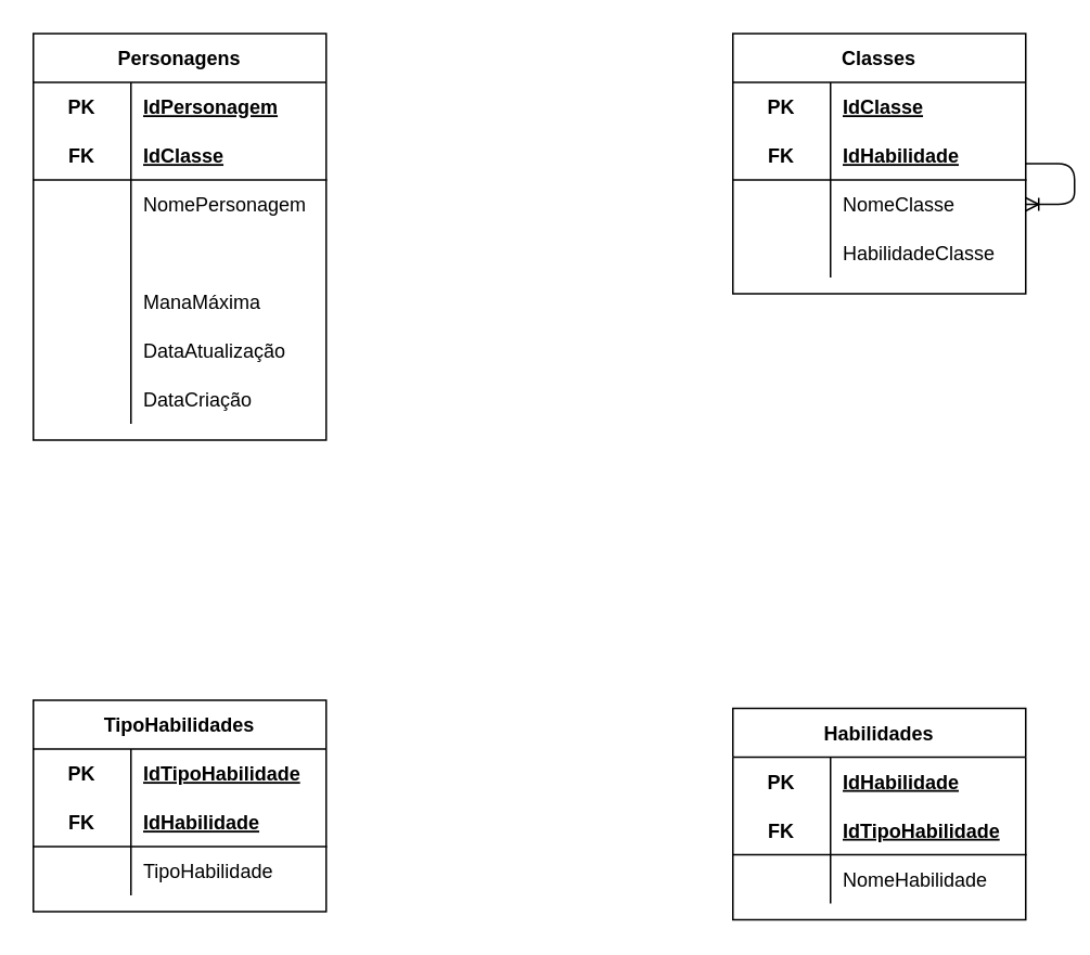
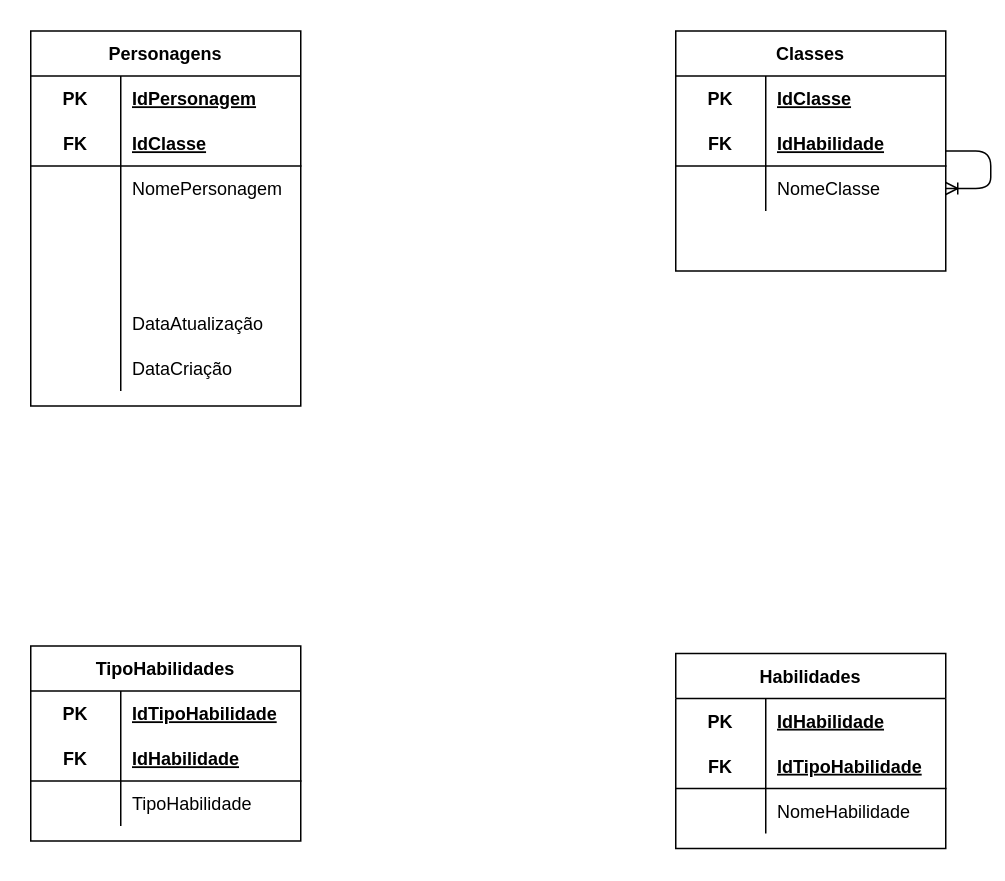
  <mxCell id="0" />
  <mxCell id="1" parent="0" />
  <mxCell id="2" value="Personagens" style="shape=table;startSize=30;container=1;collapsible=1;childLayout=tableLayout;fixedRows=1;rowLines=0;fontStyle=1;align=center;resizeLast=1;" vertex="1" parent="1"><mxGeometry x="20" y="20" width="180" height="250" as="geometry"><mxRectangle x="40" y="40" width="110" height="30" as="alternateBounds" /></mxGeometry></mxCell>
  <mxCell id="3" value="" style="shape=partialRectangle;collapsible=0;dropTarget=0;pointerEvents=0;fillColor=none;top=0;left=0;bottom=0;right=0;points=[[0,0.5],[1,0.5]];portConstraint=eastwest;" vertex="1" parent="2"><mxGeometry y="30" width="180" height="30" as="geometry" /></mxCell>
  <mxCell id="4" value="PK" style="shape=partialRectangle;connectable=0;fillColor=none;top=0;left=0;bottom=0;right=0;fontStyle=1;overflow=hidden;" vertex="1" parent="3"><mxGeometry width="60" height="30" as="geometry" /></mxCell>
  <mxCell id="5" value="IdPersonagem" style="shape=partialRectangle;connectable=0;fillColor=none;top=0;left=0;bottom=0;right=0;align=left;spacingLeft=6;fontStyle=5;overflow=hidden;" vertex="1" parent="3"><mxGeometry x="60" width="120" height="30" as="geometry" /></mxCell>
  <mxCell id="6" value="" style="shape=partialRectangle;collapsible=0;dropTarget=0;pointerEvents=0;fillColor=none;top=0;left=0;bottom=1;right=0;points=[[0,0.5],[1,0.5]];portConstraint=eastwest;" vertex="1" parent="2"><mxGeometry y="60" width="180" height="30" as="geometry" /></mxCell>
  <mxCell id="7" value="FK" style="shape=partialRectangle;connectable=0;fillColor=none;top=0;left=0;bottom=0;right=0;fontStyle=1;overflow=hidden;" vertex="1" parent="6"><mxGeometry width="60" height="30" as="geometry" /></mxCell>
  <mxCell id="8" value="IdClasse" style="shape=partialRectangle;connectable=0;fillColor=none;top=0;left=0;bottom=0;right=0;align=left;spacingLeft=6;fontStyle=5;overflow=hidden;" vertex="1" parent="6"><mxGeometry x="60" width="120" height="30" as="geometry" /></mxCell>
  <mxCell id="9" value="" style="shape=partialRectangle;collapsible=0;dropTarget=0;pointerEvents=0;fillColor=none;top=0;left=0;bottom=0;right=0;points=[[0,0.5],[1,0.5]];portConstraint=eastwest;" vertex="1" parent="2"><mxGeometry y="90" width="180" height="30" as="geometry" /></mxCell>
  <mxCell id="10" value="" style="shape=partialRectangle;connectable=0;fillColor=none;top=0;left=0;bottom=0;right=0;editable=1;overflow=hidden;" vertex="1" parent="9"><mxGeometry width="60" height="30" as="geometry" /></mxCell>
  <mxCell id="11" value="NomePersonagem" style="shape=partialRectangle;connectable=0;fillColor=none;top=0;left=0;bottom=0;right=0;align=left;spacingLeft=6;overflow=hidden;" vertex="1" parent="9"><mxGeometry x="60" width="120" height="30" as="geometry" /></mxCell>
  <mxCell id="12" value="" style="shape=partialRectangle;collapsible=0;dropTarget=0;pointerEvents=0;fillColor=none;top=0;left=0;bottom=0;right=0;points=[[0,0.5],[1,0.5]];portConstraint=eastwest;" vertex="1" parent="2"><mxGeometry y="120" width="180" height="30" as="geometry" /></mxCell>
  <mxCell id="13" value="" style="shape=partialRectangle;connectable=0;fillColor=none;top=0;left=0;bottom=0;right=0;editable=1;overflow=hidden;" vertex="1" parent="12"><mxGeometry width="60" height="30" as="geometry" /></mxCell>
  <mxCell id="14" style="shape=partialRectangle;collapsible=0;dropTarget=0;pointerEvents=0;fillColor=none;top=0;left=0;bottom=0;right=0;points=[[0,0.5],[1,0.5]];portConstraint=eastwest;" vertex="1" parent="2"><mxGeometry y="150" width="180" height="30" as="geometry" /></mxCell>
  <mxCell id="15" style="shape=partialRectangle;connectable=0;fillColor=none;top=0;left=0;bottom=0;right=0;editable=1;overflow=hidden;" vertex="1" parent="14"><mxGeometry width="60" height="30" as="geometry" /></mxCell>
- <mxCell id="16" value="ManaMáxima" style="shape=partialRectangle;connectable=0;fillColor=none;top=0;left=0;bottom=0;right=0;align=left;spacingLeft=6;overflow=hidden;" vertex="1" parent="14"><mxGeometry x="60" width="120" height="30" as="geometry" /></mxCell>
  <mxCell id="17" style="shape=partialRectangle;collapsible=0;dropTarget=0;pointerEvents=0;fillColor=none;top=0;left=0;bottom=0;right=0;points=[[0,0.5],[1,0.5]];portConstraint=eastwest;" vertex="1" parent="2"><mxGeometry y="180" width="180" height="30" as="geometry" /></mxCell>
  <mxCell id="18" style="shape=partialRectangle;connectable=0;fillColor=none;top=0;left=0;bottom=0;right=0;editable=1;overflow=hidden;" vertex="1" parent="17"><mxGeometry width="60" height="30" as="geometry" /></mxCell>
  <mxCell id="19" value="DataAtualização" style="shape=partialRectangle;connectable=0;fillColor=none;top=0;left=0;bottom=0;right=0;align=left;spacingLeft=6;overflow=hidden;" vertex="1" parent="17"><mxGeometry x="60" width="120" height="30" as="geometry" /></mxCell>
  <mxCell id="20" style="shape=partialRectangle;collapsible=0;dropTarget=0;pointerEvents=0;fillColor=none;top=0;left=0;bottom=0;right=0;points=[[0,0.5],[1,0.5]];portConstraint=eastwest;" vertex="1" parent="2"><mxGeometry y="210" width="180" height="30" as="geometry" /></mxCell>
  <mxCell id="21" style="shape=partialRectangle;connectable=0;fillColor=none;top=0;left=0;bottom=0;right=0;editable=1;overflow=hidden;" vertex="1" parent="20"><mxGeometry width="60" height="30" as="geometry" /></mxCell>
  <mxCell id="22" value="DataCriação" style="shape=partialRectangle;connectable=0;fillColor=none;top=0;left=0;bottom=0;right=0;align=left;spacingLeft=6;overflow=hidden;" vertex="1" parent="20"><mxGeometry x="60" width="120" height="30" as="geometry" /></mxCell>
  <mxCell id="23" value="Classes" style="shape=table;startSize=30;container=1;collapsible=1;childLayout=tableLayout;fixedRows=1;rowLines=0;fontStyle=1;align=center;resizeLast=1;" vertex="1" parent="1"><mxGeometry x="450" y="20" width="180" height="160" as="geometry" /></mxCell>
  <mxCell id="24" value="" style="shape=partialRectangle;collapsible=0;dropTarget=0;pointerEvents=0;fillColor=none;top=0;left=0;bottom=0;right=0;points=[[0,0.5],[1,0.5]];portConstraint=eastwest;" vertex="1" parent="23"><mxGeometry y="30" width="180" height="30" as="geometry" /></mxCell>
  <mxCell id="25" value="PK" style="shape=partialRectangle;connectable=0;fillColor=none;top=0;left=0;bottom=0;right=0;fontStyle=1;overflow=hidden;" vertex="1" parent="24"><mxGeometry width="60" height="30" as="geometry" /></mxCell>
  <mxCell id="26" value="IdClasse" style="shape=partialRectangle;connectable=0;fillColor=none;top=0;left=0;bottom=0;right=0;align=left;spacingLeft=6;fontStyle=5;overflow=hidden;" vertex="1" parent="24"><mxGeometry x="60" width="120" height="30" as="geometry" /></mxCell>
  <mxCell id="27" value="" style="shape=partialRectangle;collapsible=0;dropTarget=0;pointerEvents=0;fillColor=none;top=0;left=0;bottom=1;right=0;points=[[0,0.5],[1,0.5]];portConstraint=eastwest;" vertex="1" parent="23"><mxGeometry y="60" width="180" height="30" as="geometry" /></mxCell>
  <mxCell id="28" value="FK" style="shape=partialRectangle;connectable=0;fillColor=none;top=0;left=0;bottom=0;right=0;fontStyle=1;overflow=hidden;" vertex="1" parent="27"><mxGeometry width="60" height="30" as="geometry" /></mxCell>
  <mxCell id="29" value="IdHabilidade" style="shape=partialRectangle;connectable=0;fillColor=none;top=0;left=0;bottom=0;right=0;align=left;spacingLeft=6;fontStyle=5;overflow=hidden;" vertex="1" parent="27"><mxGeometry x="60" width="120" height="30" as="geometry" /></mxCell>
  <mxCell id="30" value="" style="shape=partialRectangle;collapsible=0;dropTarget=0;pointerEvents=0;fillColor=none;top=0;left=0;bottom=0;right=0;points=[[0,0.5],[1,0.5]];portConstraint=eastwest;" vertex="1" parent="23"><mxGeometry y="90" width="180" height="30" as="geometry" /></mxCell>
  <mxCell id="31" value="" style="shape=partialRectangle;connectable=0;fillColor=none;top=0;left=0;bottom=0;right=0;editable=1;overflow=hidden;" vertex="1" parent="30"><mxGeometry width="60" height="30" as="geometry" /></mxCell>
  <mxCell id="32" value="NomeClasse" style="shape=partialRectangle;connectable=0;fillColor=none;top=0;left=0;bottom=0;right=0;align=left;spacingLeft=6;overflow=hidden;" vertex="1" parent="30"><mxGeometry x="60" width="120" height="30" as="geometry" /></mxCell>
  <mxCell id="33" value="" style="shape=partialRectangle;collapsible=0;dropTarget=0;pointerEvents=0;fillColor=none;top=0;left=0;bottom=0;right=0;points=[[0,0.5],[1,0.5]];portConstraint=eastwest;" vertex="1" parent="23"><mxGeometry y="120" width="180" height="30" as="geometry" /></mxCell>
  <mxCell id="34" value="" style="shape=partialRectangle;connectable=0;fillColor=none;top=0;left=0;bottom=0;right=0;editable=1;overflow=hidden;" vertex="1" parent="33"><mxGeometry width="60" height="30" as="geometry" /></mxCell>
- <mxCell id="35" value="HabilidadeClasse" style="shape=partialRectangle;connectable=0;fillColor=none;top=0;left=0;bottom=0;right=0;align=left;spacingLeft=6;overflow=hidden;" vertex="1" parent="33"><mxGeometry x="60" width="120" height="30" as="geometry" /></mxCell>
  <mxCell id="36" value="Habilidades" style="shape=table;startSize=30;container=1;collapsible=1;childLayout=tableLayout;fixedRows=1;rowLines=0;fontStyle=1;align=center;resizeLast=1;" vertex="1" parent="1"><mxGeometry x="450" y="435" width="180" height="130" as="geometry" /></mxCell>
  <mxCell id="37" value="" style="shape=partialRectangle;collapsible=0;dropTarget=0;pointerEvents=0;fillColor=none;top=0;left=0;bottom=0;right=0;points=[[0,0.5],[1,0.5]];portConstraint=eastwest;" vertex="1" parent="36"><mxGeometry y="30" width="180" height="30" as="geometry" /></mxCell>
  <mxCell id="38" value="PK" style="shape=partialRectangle;connectable=0;fillColor=none;top=0;left=0;bottom=0;right=0;fontStyle=1;overflow=hidden;" vertex="1" parent="37"><mxGeometry width="60" height="30" as="geometry" /></mxCell>
  <mxCell id="39" value="IdHabilidade" style="shape=partialRectangle;connectable=0;fillColor=none;top=0;left=0;bottom=0;right=0;align=left;spacingLeft=6;fontStyle=5;overflow=hidden;" vertex="1" parent="37"><mxGeometry x="60" width="120" height="30" as="geometry" /></mxCell>
  <mxCell id="40" value="" style="shape=partialRectangle;collapsible=0;dropTarget=0;pointerEvents=0;fillColor=none;top=0;left=0;bottom=1;right=0;points=[[0,0.5],[1,0.5]];portConstraint=eastwest;" vertex="1" parent="36"><mxGeometry y="60" width="180" height="30" as="geometry" /></mxCell>
  <mxCell id="41" value="FK" style="shape=partialRectangle;connectable=0;fillColor=none;top=0;left=0;bottom=0;right=0;fontStyle=1;overflow=hidden;" vertex="1" parent="40"><mxGeometry width="60" height="30" as="geometry" /></mxCell>
  <mxCell id="42" value="IdTipoHabilidade" style="shape=partialRectangle;connectable=0;fillColor=none;top=0;left=0;bottom=0;right=0;align=left;spacingLeft=6;fontStyle=5;overflow=hidden;" vertex="1" parent="40"><mxGeometry x="60" width="120" height="30" as="geometry" /></mxCell>
  <mxCell id="43" value="" style="shape=partialRectangle;collapsible=0;dropTarget=0;pointerEvents=0;fillColor=none;top=0;left=0;bottom=0;right=0;points=[[0,0.5],[1,0.5]];portConstraint=eastwest;" vertex="1" parent="36"><mxGeometry y="90" width="180" height="30" as="geometry" /></mxCell>
  <mxCell id="44" value="" style="shape=partialRectangle;connectable=0;fillColor=none;top=0;left=0;bottom=0;right=0;editable=1;overflow=hidden;" vertex="1" parent="43"><mxGeometry width="60" height="30" as="geometry" /></mxCell>
  <mxCell id="45" value="NomeHabilidade" style="shape=partialRectangle;connectable=0;fillColor=none;top=0;left=0;bottom=0;right=0;align=left;spacingLeft=6;overflow=hidden;" vertex="1" parent="43"><mxGeometry x="60" width="120" height="30" as="geometry" /></mxCell>
  <mxCell id="46" value="" style="edgeStyle=entityRelationEdgeStyle;fontSize=12;html=1;endArrow=ERoneToMany;" edge="1" parent="1" source="23" target="32"><mxGeometry width="100" height="100" relative="1" as="geometry"><mxPoint x="560" y="340" as="sourcePoint" /><mxPoint x="660" y="240" as="targetPoint" /></mxGeometry></mxCell>
  <mxCell id="47" value="TipoHabilidades" style="shape=table;startSize=30;container=1;collapsible=1;childLayout=tableLayout;fixedRows=1;rowLines=0;fontStyle=1;align=center;resizeLast=1;" vertex="1" parent="1"><mxGeometry x="20" y="430" width="180" height="130" as="geometry" /></mxCell>
  <mxCell id="48" value="" style="shape=partialRectangle;collapsible=0;dropTarget=0;pointerEvents=0;fillColor=none;top=0;left=0;bottom=0;right=0;points=[[0,0.5],[1,0.5]];portConstraint=eastwest;" vertex="1" parent="47"><mxGeometry y="30" width="180" height="30" as="geometry" /></mxCell>
  <mxCell id="49" value="PK" style="shape=partialRectangle;connectable=0;fillColor=none;top=0;left=0;bottom=0;right=0;fontStyle=1;overflow=hidden;" vertex="1" parent="48"><mxGeometry width="60" height="30" as="geometry" /></mxCell>
  <mxCell id="50" value="IdTipoHabilidade" style="shape=partialRectangle;connectable=0;fillColor=none;top=0;left=0;bottom=0;right=0;align=left;spacingLeft=6;fontStyle=5;overflow=hidden;" vertex="1" parent="48"><mxGeometry x="60" width="120" height="30" as="geometry" /></mxCell>
  <mxCell id="51" value="" style="shape=partialRectangle;collapsible=0;dropTarget=0;pointerEvents=0;fillColor=none;top=0;left=0;bottom=1;right=0;points=[[0,0.5],[1,0.5]];portConstraint=eastwest;" vertex="1" parent="47"><mxGeometry y="60" width="180" height="30" as="geometry" /></mxCell>
  <mxCell id="52" value="FK" style="shape=partialRectangle;connectable=0;fillColor=none;top=0;left=0;bottom=0;right=0;fontStyle=1;overflow=hidden;" vertex="1" parent="51"><mxGeometry width="60" height="30" as="geometry" /></mxCell>
  <mxCell id="53" value="IdHabilidade" style="shape=partialRectangle;connectable=0;fillColor=none;top=0;left=0;bottom=0;right=0;align=left;spacingLeft=6;fontStyle=5;overflow=hidden;" vertex="1" parent="51"><mxGeometry x="60" width="120" height="30" as="geometry" /></mxCell>
  <mxCell id="54" value="" style="shape=partialRectangle;collapsible=0;dropTarget=0;pointerEvents=0;fillColor=none;top=0;left=0;bottom=0;right=0;points=[[0,0.5],[1,0.5]];portConstraint=eastwest;" vertex="1" parent="47"><mxGeometry y="90" width="180" height="30" as="geometry" /></mxCell>
  <mxCell id="55" value="" style="shape=partialRectangle;connectable=0;fillColor=none;top=0;left=0;bottom=0;right=0;editable=1;overflow=hidden;" vertex="1" parent="54"><mxGeometry width="60" height="30" as="geometry" /></mxCell>
  <mxCell id="56" value="TipoHabilidade" style="shape=partialRectangle;connectable=0;fillColor=none;top=0;left=0;bottom=0;right=0;align=left;spacingLeft=6;overflow=hidden;" vertex="1" parent="54"><mxGeometry x="60" width="120" height="30" as="geometry" /></mxCell>
